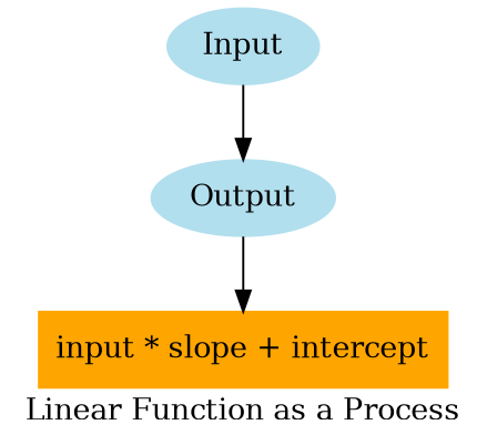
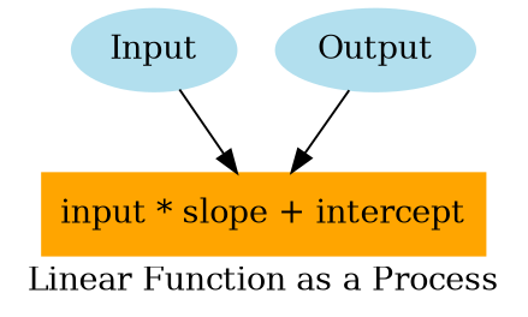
  digraph {
    label="Linear Function as a Process"
    node [color=lightblue2 style=filled edgecolor=black]
    n1 [label=Input edgecolor=""]
    n2 [color=orange label="input * slope + intercept" shape=box]
    n3 [label=Output]
-   n1 -> n3
+   n1 -> n2
    n3 -> n2
  }
